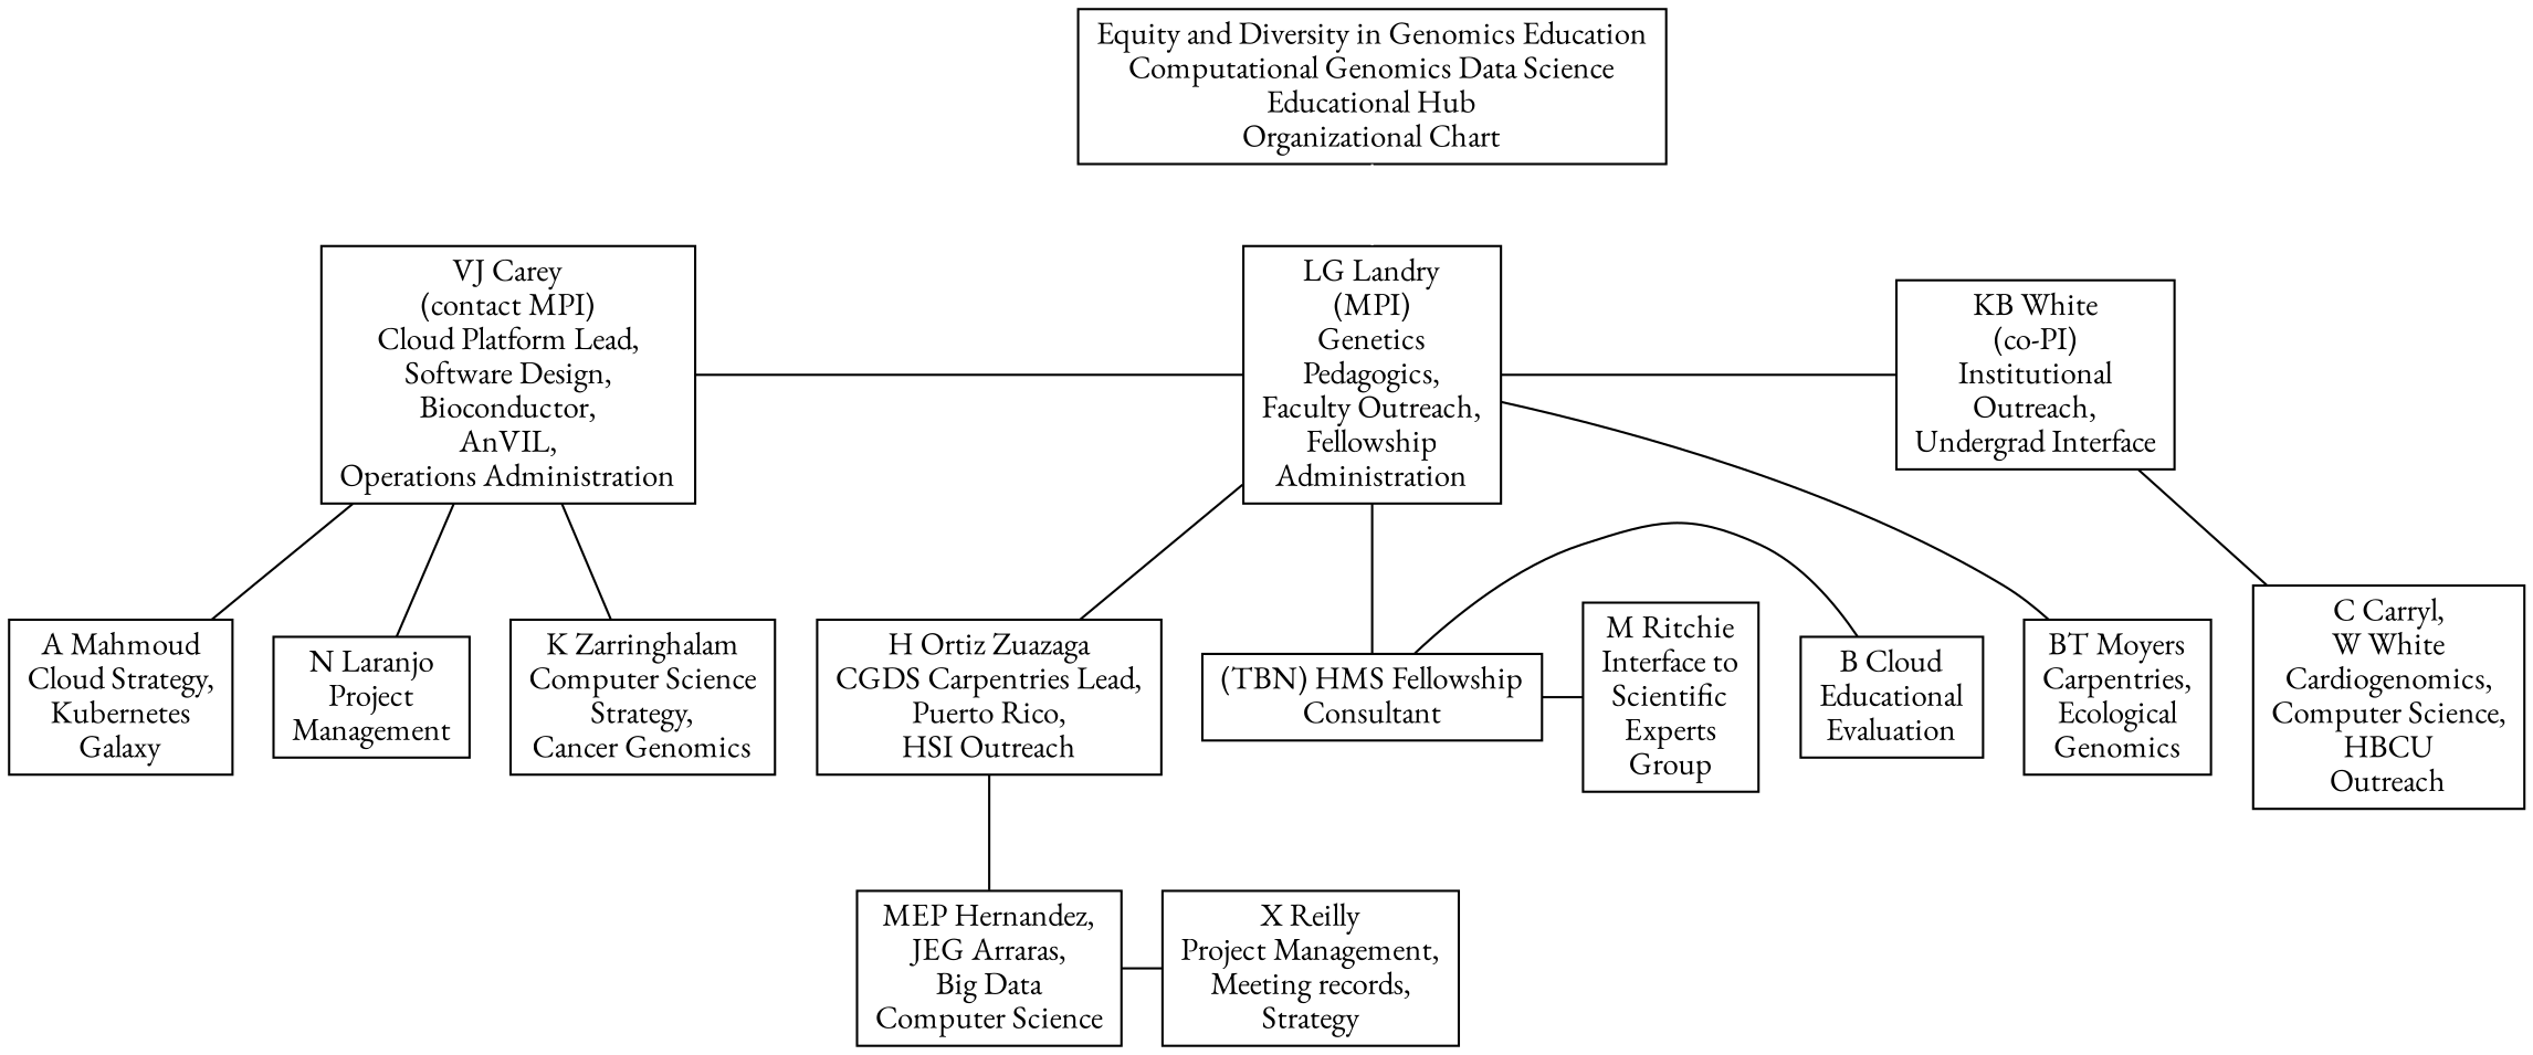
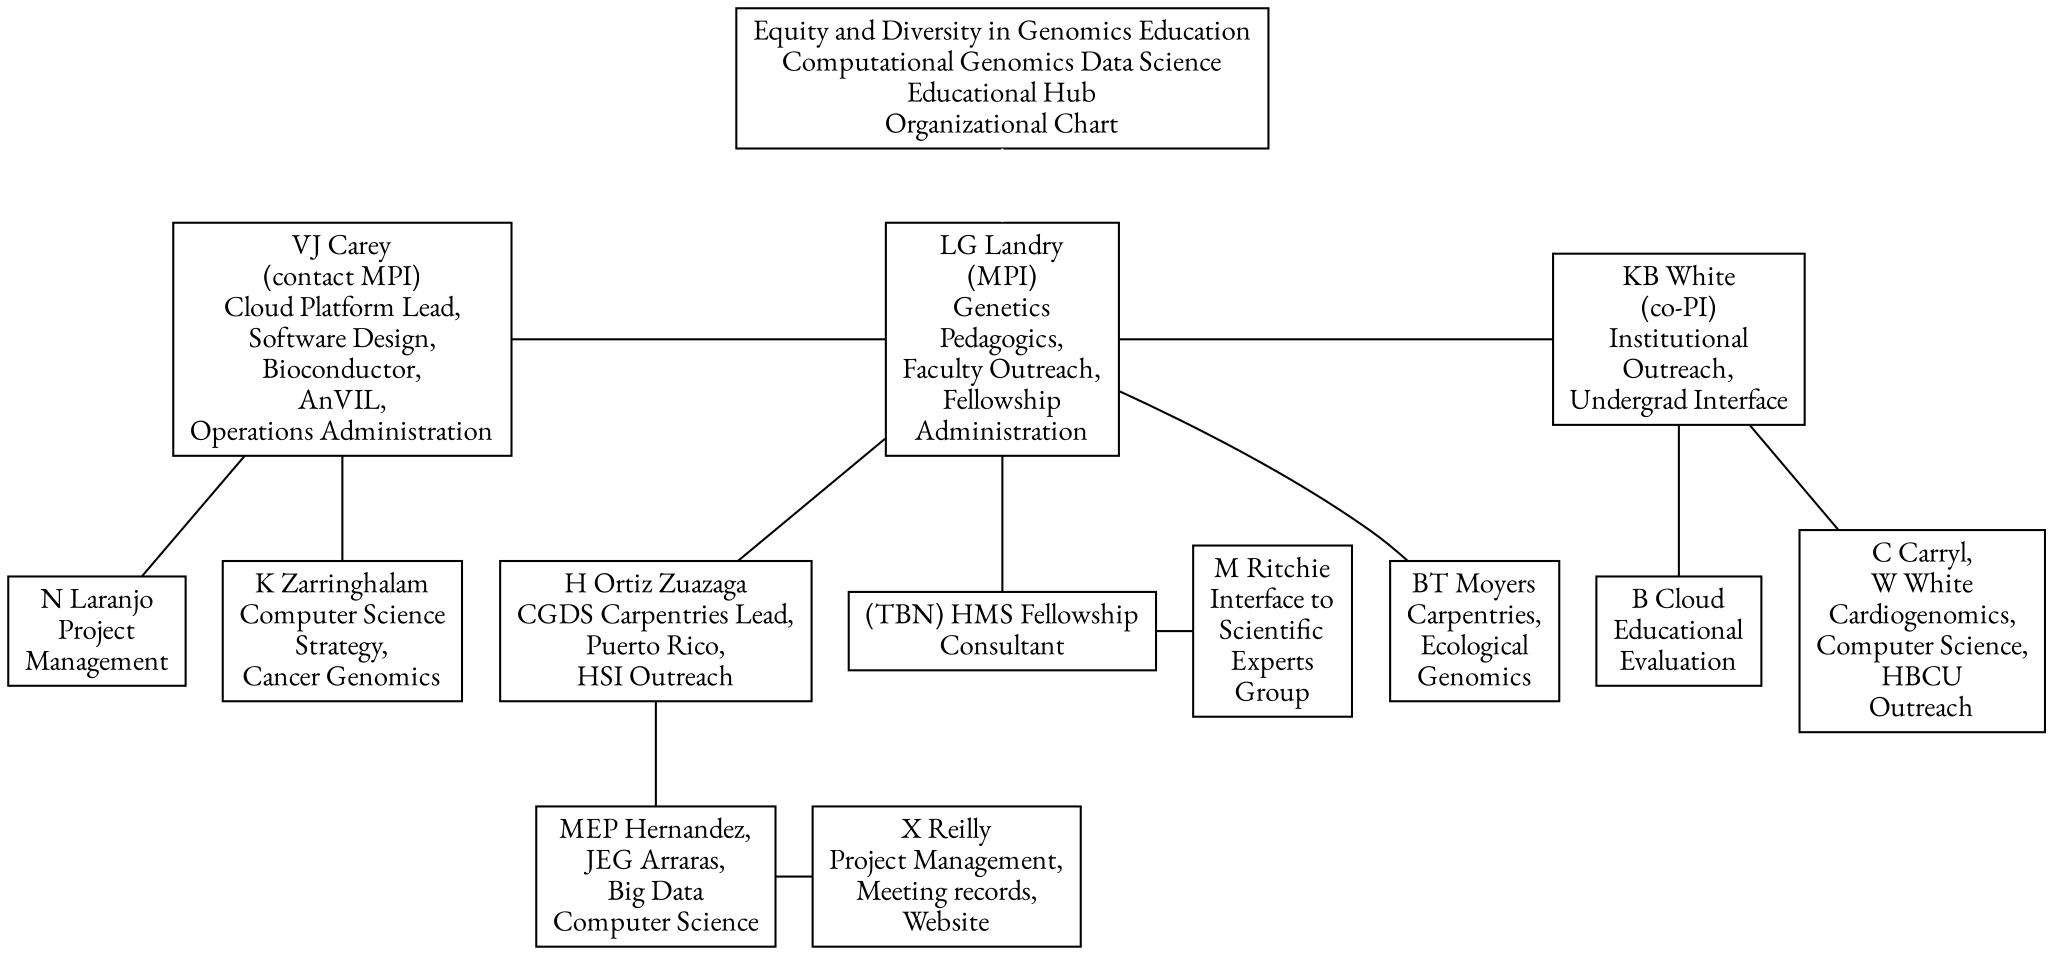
  graph {
    fontname="EB Garamond"
    node [fontname="EB Garamond" shape=box]
    edge [fontname="EB Garamond"]
    n1 [label="VJ Carey\n(contact MPI)\nCloud Platform Lead,\nSoftware Design,\nBioconductor,\nAnVIL,\nOperations Administration"]
    n2 [label="LG Landry\n(MPI)\nGenetics\nPedagogics,\nFaculty Outreach,\nFellowship\nAdministration"]
    n3 [label="KB White\n(co-PI)\nInstitutional\nOutreach,\nUndergrad Interface"]
-   n4 [label="A Mahmoud\nCloud Strategy,\nKubernetes\nGalaxy"]
    n5 [label="N Laranjo\nProject\nManagement"]
    n6 [label="K Zarringhalam\nComputer Science\nStrategy,\nCancer Genomics"]
    n7 [label="H Ortiz Zuazaga\nCGDS Carpentries Lead,\nPuerto Rico,\nHSI Outreach"]
    n8 [label="(TBN) HMS Fellowship\nConsultant"]
    n9 [label="BT Moyers\nCarpentries,\nEcological\nGenomics"]
    n10 [label="B Cloud\nEducational\nEvaluation"]
    n11 [label="M Ritchie\nInterface to\nScientific\nExperts\nGroup"]
    n12 [label="C Carryl,\nW White\nCardiogenomics,\nComputer Science,\nHBCU\nOutreach"]
-   n13 [label="X Reilly\nProject Management,\nMeeting records,\nStrategy"]
+   n13 [label="X Reilly\nProject Management,\nMeeting records,\nWebsite"]
    n14 [label="MEP Hernandez,\nJEG Arraras,\nBig Data\nComputer Science"]
    n15 [label="Equity and Diversity in Genomics Education\nComputational Genomics Data Science\nEducational Hub\nOrganizational Chart"]
    subgraph sub_1 {
      rank=same
      n1
      n2
      n3
    }
    subgraph sub_2 {
      rank=same
-     n4
      n5
      n6
      n7
      n8
      n9
      n10
      n11
      n12
    }
    subgraph sub_3 {
      rank=same
      n13
      n14
    }
    n1 -- n2
-   n1 -- n4
    n1 -- n5
    n1 -- n6
    n2 -- n3
    n2 -- n7
    n2 -- n8
    n2 -- n9
-   n8 -- n10
+   n3 -- n10
    n3 -- n12
    n7 -- n14
    n8 -- n11
    n14 -- n13
    n15 -- n2 [color=white]
  }
